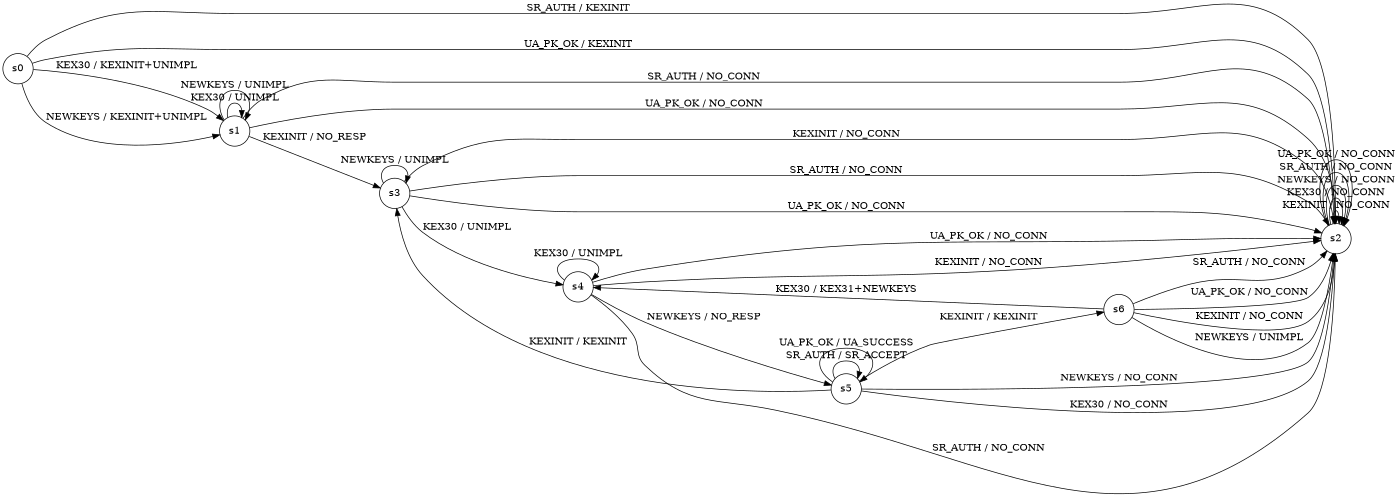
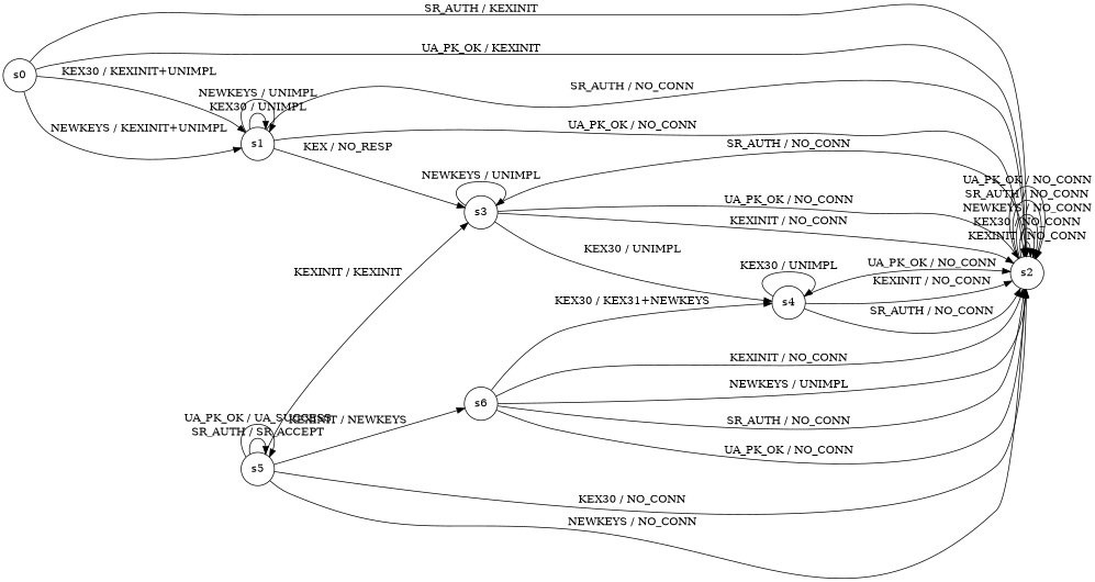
  digraph {
    rankdir=LR
    node [shape=circle]
    n1 [label=s0]
    n2 [label=s1]
    n3 [label=s2]
    n4 [label=s3]
    n5 [label=s4]
    n6 [label=s5]
    n7 [label=s6]
    n1 -> n2 [label="KEX30 / KEXINIT+UNIMPL"]
    n1 -> n2 [label="NEWKEYS / KEXINIT+UNIMPL"]
    n1 -> n3 [label="SR_AUTH / KEXINIT"]
    n1 -> n3 [label="UA_PK_OK / KEXINIT"]
    n2 -> n2 [label="KEX30 / UNIMPL"]
    n2 -> n2 [label="NEWKEYS / UNIMPL"]
    n2 -> n3 [label="SR_AUTH / NO_CONN"]
    n2 -> n3 [label="UA_PK_OK / NO_CONN"]
-   n2 -> n4 [label="KEXINIT / NO_RESP"]
+   n2 -> n4 [label="KEX / NO_RESP"]
    n3 -> n3 [label="KEXINIT / NO_CONN"]
    n3 -> n3 [label="KEX30 / NO_CONN"]
    n3 -> n3 [label="NEWKEYS / NO_CONN"]
    n3 -> n3 [label="SR_AUTH / NO_CONN"]
    n3 -> n3 [label="UA_PK_OK / NO_CONN"]
    n4 -> n3 [label="KEXINIT / NO_CONN"]
    n4 -> n3 [label="SR_AUTH / NO_CONN"]
    n4 -> n3 [label="UA_PK_OK / NO_CONN"]
    n4 -> n4 [label="NEWKEYS / UNIMPL"]
    n4 -> n5 [label="KEX30 / UNIMPL"]
    n5 -> n3 [label="KEXINIT / NO_CONN"]
    n5 -> n3 [label="SR_AUTH / NO_CONN"]
    n5 -> n3 [label="UA_PK_OK / NO_CONN"]
    n5 -> n5 [label="KEX30 / UNIMPL"]
-   n5 -> n6 [label="NEWKEYS / NO_RESP"]
    n6 -> n3 [label="KEX30 / NO_CONN"]
    n6 -> n3 [label="NEWKEYS / NO_CONN"]
    n6 -> n4 [label="KEXINIT / KEXINIT"]
    n6 -> n6 [label="SR_AUTH / SR_ACCEPT"]
    n6 -> n6 [label="UA_PK_OK / UA_SUCCESS"]
-   n6 -> n7 [label="KEXINIT / KEXINIT"]
+   n6 -> n7 [label="KEXINIT / NEWKEYS"]
    n7 -> n3 [label="KEXINIT / NO_CONN"]
    n7 -> n3 [label="NEWKEYS / UNIMPL"]
    n7 -> n3 [label="SR_AUTH / NO_CONN"]
    n7 -> n3 [label="UA_PK_OK / NO_CONN"]
    n7 -> n5 [label="KEX30 / KEX31+NEWKEYS"]
  }
